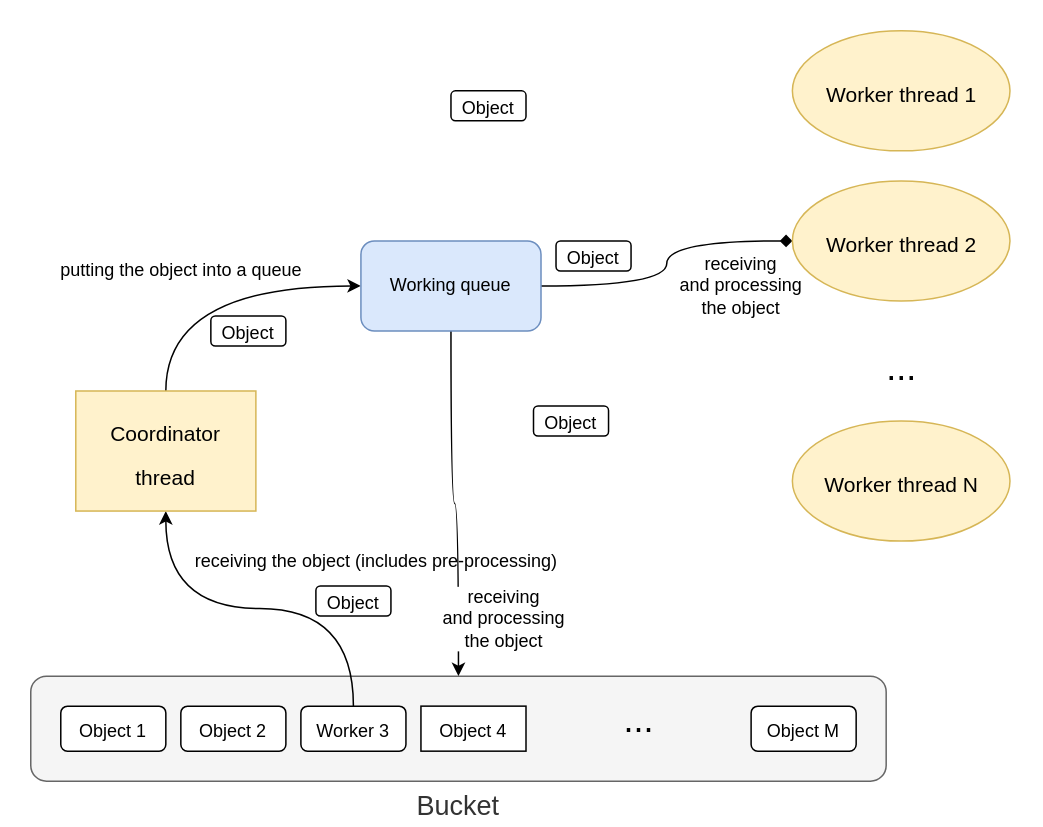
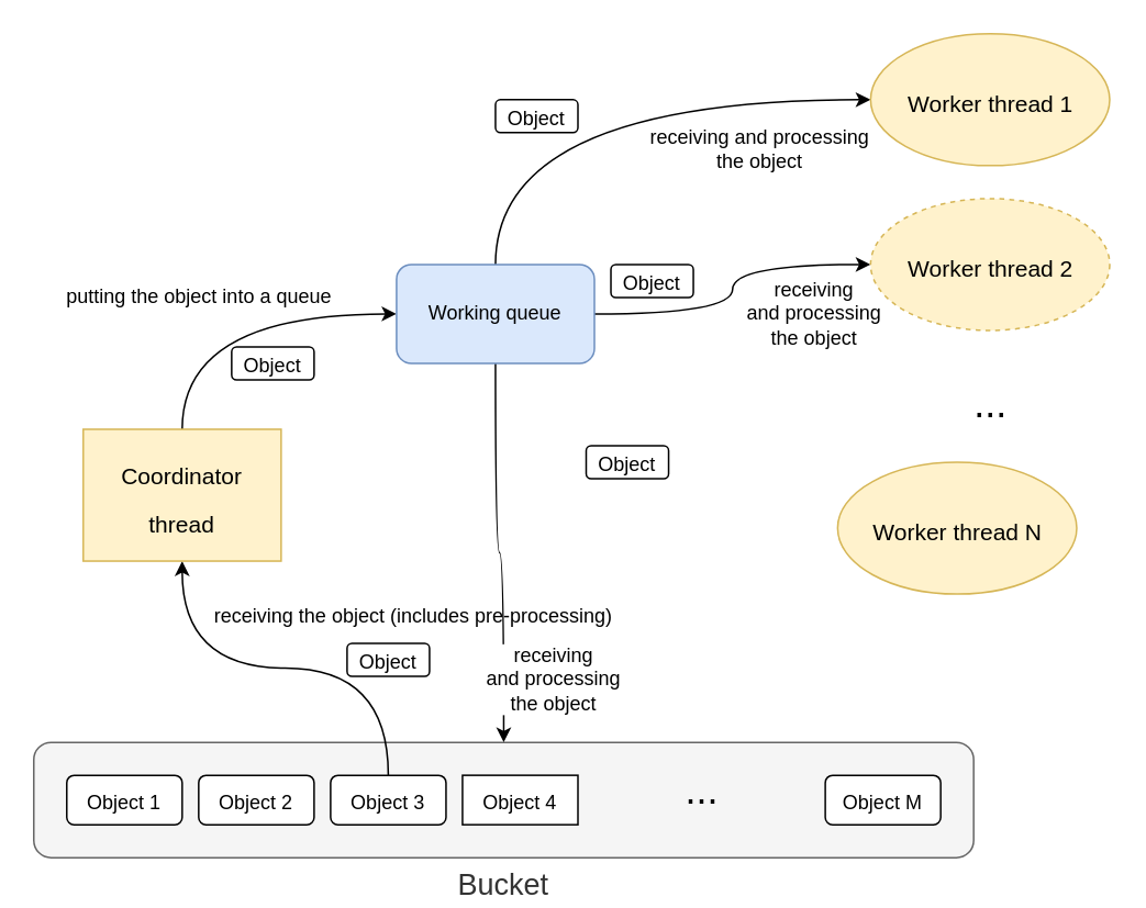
  <mxCell id="0" />
  <mxCell id="1" parent="0" />
  <mxCell id="2" value="Bucket" style="rounded=1;whiteSpace=wrap;html=1;labelPosition=center;verticalLabelPosition=bottom;align=center;verticalAlign=top;fontSize=18;fillColor=#f5f5f5;strokeColor=#666666;fontColor=#333333;" vertex="1" parent="1"><mxGeometry x="20" y="450" width="570" height="70" as="geometry" /></mxCell>
  <mxCell id="3" value="&lt;font style=&quot;font-size: 12px&quot;&gt;Object 1&lt;/font&gt;" style="rounded=1;whiteSpace=wrap;html=1;fontSize=18;" vertex="1" parent="1"><mxGeometry x="40" y="470" width="70" height="30" as="geometry" /></mxCell>
  <mxCell id="4" value="&lt;font style=&quot;font-size: 12px&quot;&gt;Object 2&lt;/font&gt;" style="rounded=1;whiteSpace=wrap;html=1;fontSize=18;" vertex="1" parent="1"><mxGeometry x="120" y="470" width="70" height="30" as="geometry" /></mxCell>
  <mxCell id="5" value="&lt;font style=&quot;font-size: 12px&quot;&gt;receiving the object (includes pre-processing)&lt;/font&gt;" style="edgeStyle=orthogonalEdgeStyle;rounded=0;orthogonalLoop=1;jettySize=auto;html=1;exitX=0.5;exitY=0;exitDx=0;exitDy=0;entryX=0.5;entryY=1;entryDx=0;entryDy=0;fontSize=24;curved=1;" edge="1" parent="1" source="6" target="11"><mxGeometry x="-0.49" y="-38" relative="1" as="geometry"><mxPoint x="15" y="3" as="offset" /></mxGeometry></mxCell>
- <mxCell id="6" value="&lt;font style=&quot;font-size: 12px&quot;&gt;Worker 3&lt;/font&gt;" style="rounded=1;whiteSpace=wrap;html=1;fontSize=18;" vertex="1" parent="1"><mxGeometry x="200" y="470" width="70" height="30" as="geometry" /></mxCell>
+ <mxCell id="6" value="&lt;font style=&quot;font-size: 12px&quot;&gt;Object 3&lt;/font&gt;" style="rounded=1;whiteSpace=wrap;html=1;fontSize=18;" vertex="1" parent="1"><mxGeometry x="200" y="470" width="70" height="30" as="geometry" /></mxCell>
  <mxCell id="7" value="&lt;font style=&quot;font-size: 12px&quot;&gt;Object 4&lt;/font&gt;" style="whiteSpace=wrap;html=1;fontSize=18;rounded=0;" vertex="1" parent="1"><mxGeometry x="280" y="470" width="70" height="30" as="geometry" /></mxCell>
  <mxCell id="8" value="&lt;font style=&quot;font-size: 12px&quot;&gt;Object M&lt;/font&gt;" style="rounded=1;whiteSpace=wrap;html=1;fontSize=18;" vertex="1" parent="1"><mxGeometry x="500" y="470" width="70" height="30" as="geometry" /></mxCell>
  <mxCell id="9" value="..." style="text;html=1;align=center;verticalAlign=middle;resizable=0;points=[];autosize=1;fontSize=24;" vertex="1" parent="1"><mxGeometry x="405" y="465" width="40" height="30" as="geometry" /></mxCell>
  <mxCell id="10" value="putting the object into a queue" style="edgeStyle=orthogonalEdgeStyle;curved=1;rounded=0;orthogonalLoop=1;jettySize=auto;html=1;exitX=0.5;exitY=0;exitDx=0;exitDy=0;entryX=0;entryY=0.5;entryDx=0;entryDy=0;fontSize=12;" edge="1" parent="1" source="11" target="15"><mxGeometry x="-0.2" y="10" relative="1" as="geometry"><mxPoint as="offset" /></mxGeometry></mxCell>
  <mxCell id="11" value="&lt;font style=&quot;font-size: 14px&quot;&gt;Coordinator&lt;br&gt;thread&lt;/font&gt;" style="whiteSpace=wrap;html=1;fontSize=24;fillColor=#fff2cc;strokeColor=#d6b656;rounded=0;" vertex="1" parent="1"><mxGeometry x="50" y="260" width="120" height="80" as="geometry" /></mxCell>
- <mxCell id="13" value="receiving &lt;br&gt;and processing &lt;br&gt;the object" style="edgeStyle=orthogonalEdgeStyle;curved=1;rounded=0;orthogonalLoop=1;jettySize=auto;html=1;exitX=1;exitY=0.5;exitDx=0;exitDy=0;entryX=0;entryY=0.5;entryDx=0;entryDy=0;fontSize=12;endArrow=diamond;" edge="1" parent="1" source="15" target="17"><mxGeometry x="0.655" y="-30" relative="1" as="geometry"><mxPoint as="offset" /></mxGeometry></mxCell>
+ <mxCell id="12" value="receiving and processing&lt;br&gt;the object" style="edgeStyle=orthogonalEdgeStyle;curved=1;rounded=0;orthogonalLoop=1;jettySize=auto;html=1;exitX=0.5;exitY=0;exitDx=0;exitDy=0;entryX=0;entryY=0.5;entryDx=0;entryDy=0;fontSize=12;" edge="1" parent="1" source="15" target="16"><mxGeometry x="0.588" y="-30" relative="1" as="geometry"><mxPoint as="offset" /></mxGeometry></mxCell>
+ <mxCell id="13" value="receiving &lt;br&gt;and processing &lt;br&gt;the object" style="edgeStyle=orthogonalEdgeStyle;curved=1;rounded=0;orthogonalLoop=1;jettySize=auto;html=1;exitX=1;exitY=0.5;exitDx=0;exitDy=0;entryX=0;entryY=0.5;entryDx=0;entryDy=0;fontSize=12;" edge="1" parent="1" source="15" target="17"><mxGeometry x="0.655" y="-30" relative="1" as="geometry"><mxPoint as="offset" /></mxGeometry></mxCell>
  <mxCell id="14" value="receiving&lt;br&gt;and processing&lt;br&gt;the object" style="edgeStyle=orthogonalEdgeStyle;curved=1;rounded=0;orthogonalLoop=1;jettySize=auto;html=1;exitX=0.5;exitY=1;exitDx=0;exitDy=0;fontSize=12;" edge="1" parent="1" source="15" target="2"><mxGeometry x="0.673" y="30" relative="1" as="geometry"><mxPoint as="offset" /></mxGeometry></mxCell>
  <mxCell id="15" value="Working queue" style="rounded=1;whiteSpace=wrap;html=1;fontSize=12;fillColor=#dae8fc;strokeColor=#6c8ebf;" vertex="1" parent="1"><mxGeometry x="240" y="160" width="120" height="60" as="geometry" /></mxCell>
  <mxCell id="16" value="&lt;span style=&quot;font-size: 14px&quot;&gt;Worker thread 1&lt;/span&gt;" style="ellipse;whiteSpace=wrap;html=1;fontSize=24;fillColor=#fff2cc;strokeColor=#d6b656;" vertex="1" parent="1"><mxGeometry x="527.5" y="20" width="145" height="80" as="geometry" /></mxCell>
- <mxCell id="17" value="&lt;span style=&quot;font-size: 14px&quot;&gt;Worker thread 2&lt;/span&gt;" style="ellipse;whiteSpace=wrap;html=1;fontSize=24;fillColor=#fff2cc;strokeColor=#d6b656;" vertex="1" parent="1"><mxGeometry x="527.5" y="120" width="145" height="80" as="geometry" /></mxCell>
+ <mxCell id="17" value="&lt;span style=&quot;font-size: 14px&quot;&gt;Worker thread 2&lt;/span&gt;" style="ellipse;whiteSpace=wrap;html=1;fontSize=24;fillColor=#fff2cc;strokeColor=#d6b656;dashed=1;" vertex="1" parent="1"><mxGeometry x="527.5" y="120" width="145" height="80" as="geometry" /></mxCell>
  <mxCell id="18" value="..." style="text;html=1;align=center;verticalAlign=middle;resizable=0;points=[];autosize=1;fontSize=24;" vertex="1" parent="1"><mxGeometry x="580" y="230" width="40" height="30" as="geometry" /></mxCell>
- <mxCell id="19" value="&lt;span style=&quot;font-size: 14px&quot;&gt;Worker thread N&lt;/span&gt;" style="ellipse;whiteSpace=wrap;html=1;fontSize=24;fillColor=#fff2cc;strokeColor=#d6b656;" vertex="1" parent="1"><mxGeometry x="527.5" y="280" width="145" height="80" as="geometry" /></mxCell>
+ <mxCell id="19" value="&lt;span style=&quot;font-size: 14px&quot;&gt;Worker thread N&lt;/span&gt;" style="ellipse;whiteSpace=wrap;html=1;fontSize=24;fillColor=#fff2cc;strokeColor=#d6b656;" vertex="1" parent="1"><mxGeometry x="507.5" y="280" width="145" height="80" as="geometry" /></mxCell>
  <mxCell id="20" value="&lt;font style=&quot;font-size: 12px&quot;&gt;Object&lt;/font&gt;" style="rounded=1;whiteSpace=wrap;html=1;fontSize=18;" vertex="1" parent="1"><mxGeometry x="140" y="210" width="50" height="20" as="geometry" /></mxCell>
  <mxCell id="21" value="&lt;font style=&quot;font-size: 12px&quot;&gt;Object&lt;/font&gt;" style="rounded=1;whiteSpace=wrap;html=1;fontSize=18;" vertex="1" parent="1"><mxGeometry x="210" y="390" width="50" height="20" as="geometry" /></mxCell>
  <mxCell id="22" value="&lt;font style=&quot;font-size: 12px&quot;&gt;Object&lt;/font&gt;" style="rounded=1;whiteSpace=wrap;html=1;fontSize=18;" vertex="1" parent="1"><mxGeometry x="300" y="60" width="50" height="20" as="geometry" /></mxCell>
  <mxCell id="23" value="&lt;font style=&quot;font-size: 12px&quot;&gt;Object&lt;/font&gt;" style="rounded=1;whiteSpace=wrap;html=1;fontSize=18;" vertex="1" parent="1"><mxGeometry x="370" y="160" width="50" height="20" as="geometry" /></mxCell>
  <mxCell id="24" value="&lt;font style=&quot;font-size: 12px&quot;&gt;Object&lt;/font&gt;" style="rounded=1;whiteSpace=wrap;html=1;fontSize=18;" vertex="1" parent="1"><mxGeometry x="355" y="270" width="50" height="20" as="geometry" /></mxCell>
